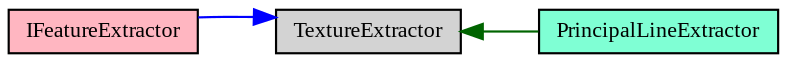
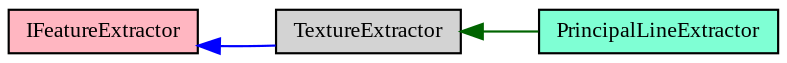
  digraph {
    fontname="Liberation Serif"
    rankdir=LR
    node [color=black fontname="Liberation Serif" fontsize=10 shape=record style=filled]
    edge [dir=back fontname="Liberation Serif" fontsize=10 labelfontname=Helvetica labelfontsize=10 style=solid]
    n1 [fillcolor=lightpink height=0.2 label=IFeatureExtractor width=0.4]
    n2 [fillcolor=lightgrey height=0.2 label=TextureExtractor width=0.4]
    n3 [fillcolor=aquamarine height=0.2 label=PrincipalLineExtractor width=0.4]
-   n2 -> n1 [color=blue]
+   n1 -> n2 [color=blue]
    n2 -> n3 [color=darkgreen]
  }
